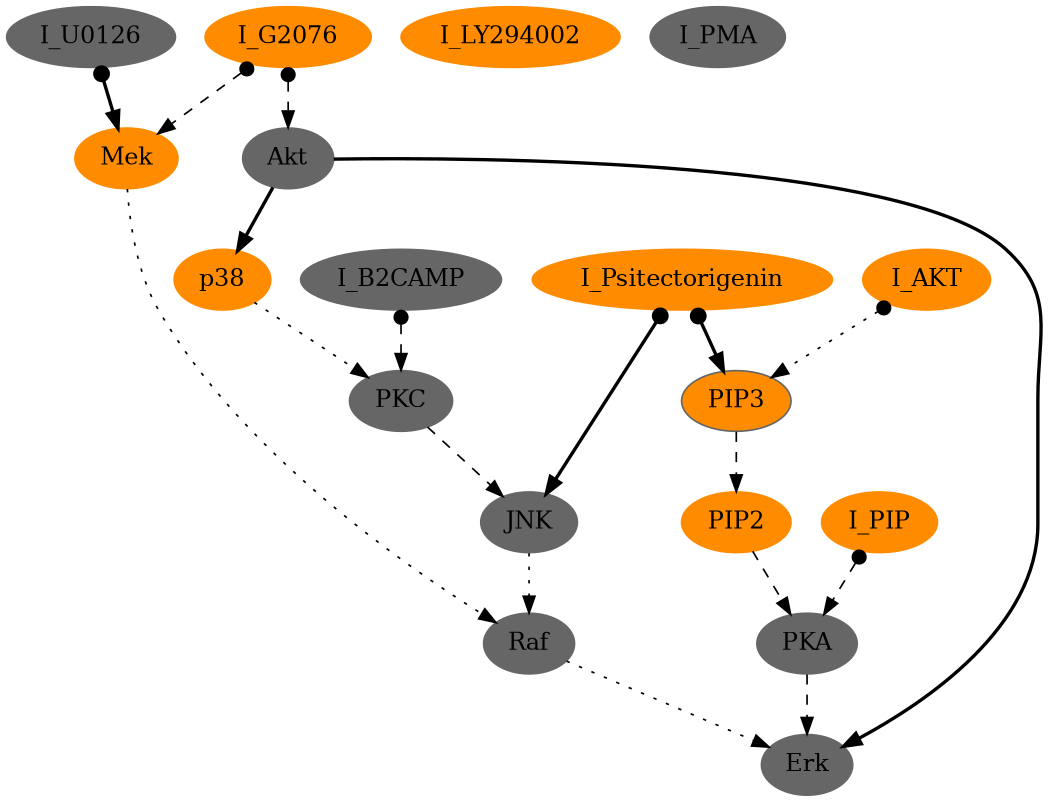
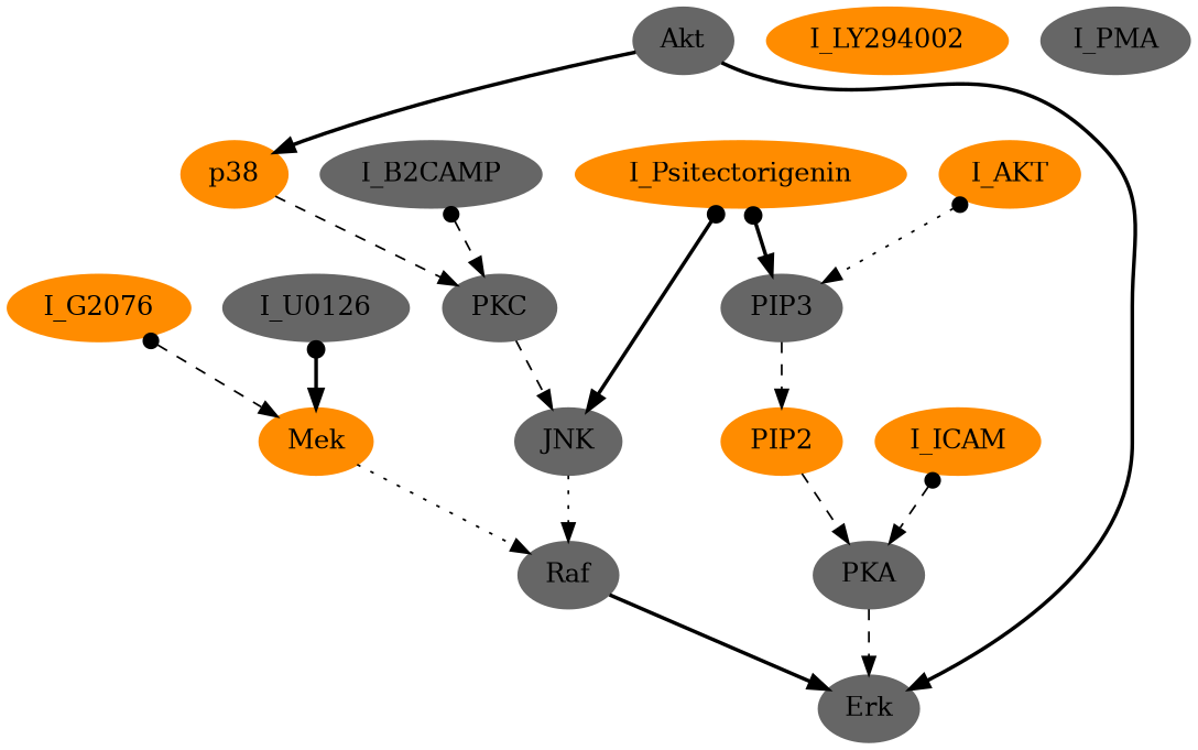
  digraph {
    node [color=gray40 style=filled]
    edge [style=dashed]
    Raf
    Erk
    Mek [color=darkorange]
    PIP2 [color=darkorange]
    PKA
    p38 [color=darkorange]
    PKC
-   PIP3 [fillcolor=darkorange]
+   PIP3
    Akt
    JNK
-   I_ICAM [color=darkorange label=I_PIP]
+   I_ICAM [color=darkorange]
    I_AKT [color=darkorange]
    n13 [color=darkorange label=I_G2076]
    I_Psitectorigenin [color=darkorange]
    I_U0126
    I_LY294002 [color=darkorange]
    I_PMA
    I_B2CAMP
-   Raf -> Erk [style=dotted]
+   Raf -> Erk [style=bold]
    Mek -> Raf [style=dotted]
    PIP2 -> PKA
    PKA -> Erk
-   p38 -> PKC [style=dotted]
+   p38 -> PKC
    PKC -> JNK
    PIP3 -> PIP2
    Akt -> Erk [style=bold]
    Akt -> p38 [style=bold]
    JNK -> Raf [style=dotted]
    I_ICAM -> PKA [arrowtail=dot dir=both]
    I_AKT -> PIP3 [arrowtail=dot dir=both style=dotted]
    n13 -> Mek [arrowtail=dot dir=both]
-   n13 -> Akt [arrowtail=dot dir=both]
    I_Psitectorigenin -> PIP3 [arrowtail=dot dir=both style=bold]
    I_Psitectorigenin -> JNK [arrowtail=dot dir=both style=bold]
    I_U0126 -> Mek [arrowtail=dot dir=both style=bold]
    I_B2CAMP -> PKC [arrowtail=dot dir=both]
  }
